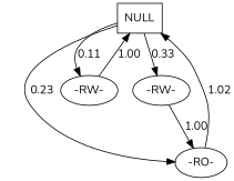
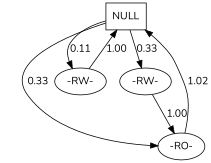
  digraph {
    fontname=Nunito
    node [fontname=Nunito]
    edge [fontname=Nunito weight=1.00]
    n1 [label=NULL shape=box]
    n2 [label="-RO-"]
    n3 [label="-RW-"]
    n4 [label="-RW-"]
-   n1 -> n2 [label=0.23 weight=0.33]
+   n1 -> n2 [label=0.33 weight=0.33]
    n1 -> n3 [label=0.11 weight=0.11]
    n1 -> n4 [label=0.33 weight=0.33]
    n2 -> n1 [label=1.02]
    n3 -> n1 [label=1.00]
    n4 -> n2 [label=1.00]
  }
